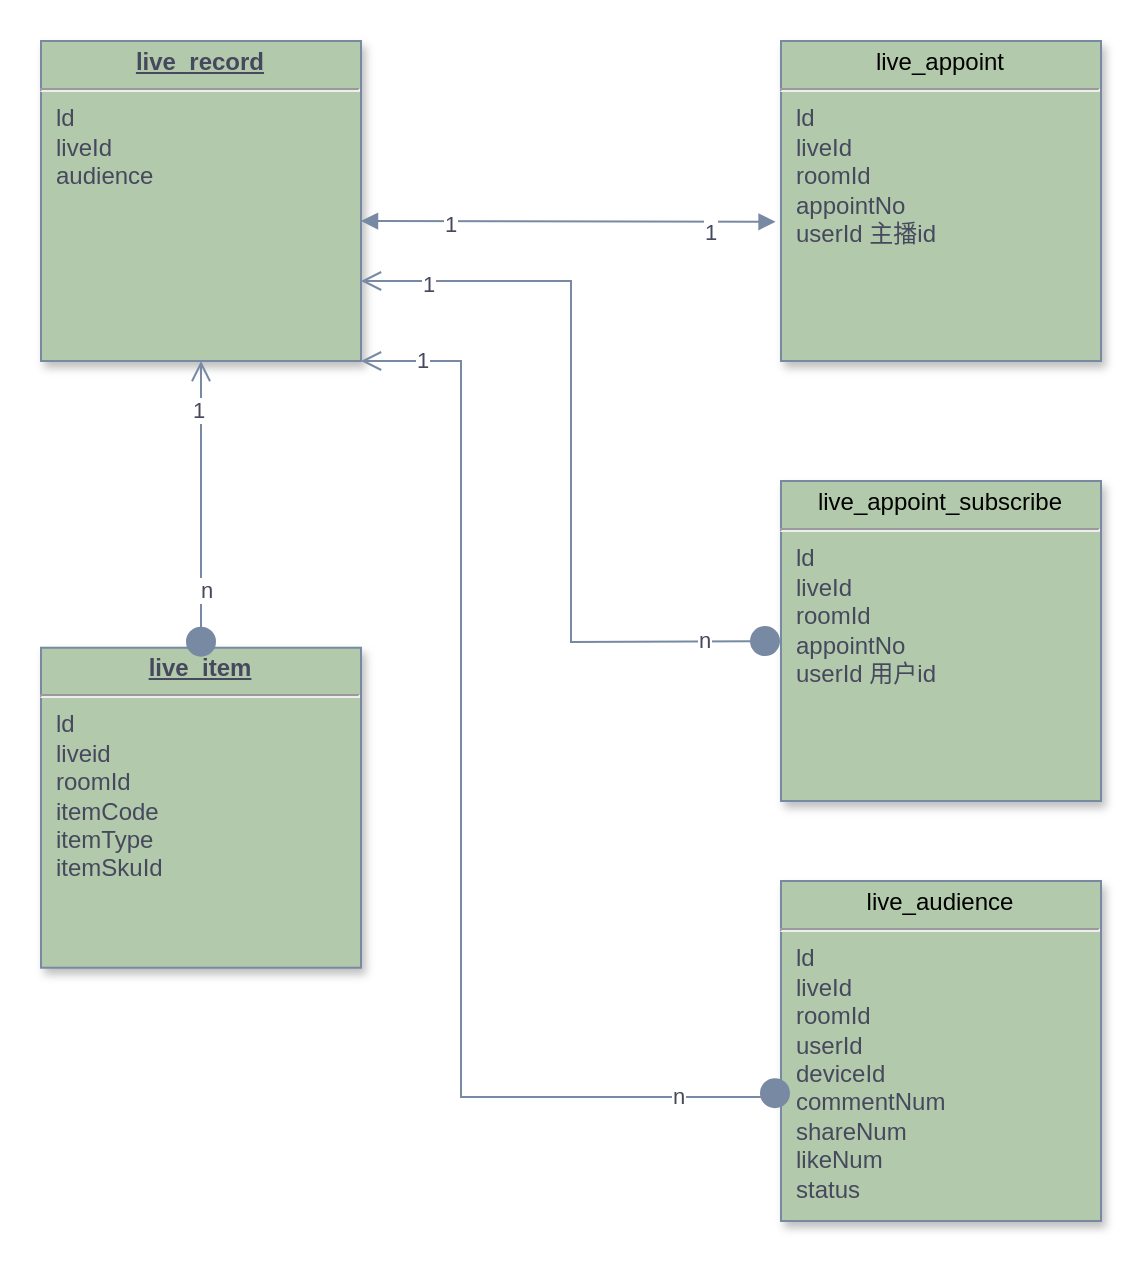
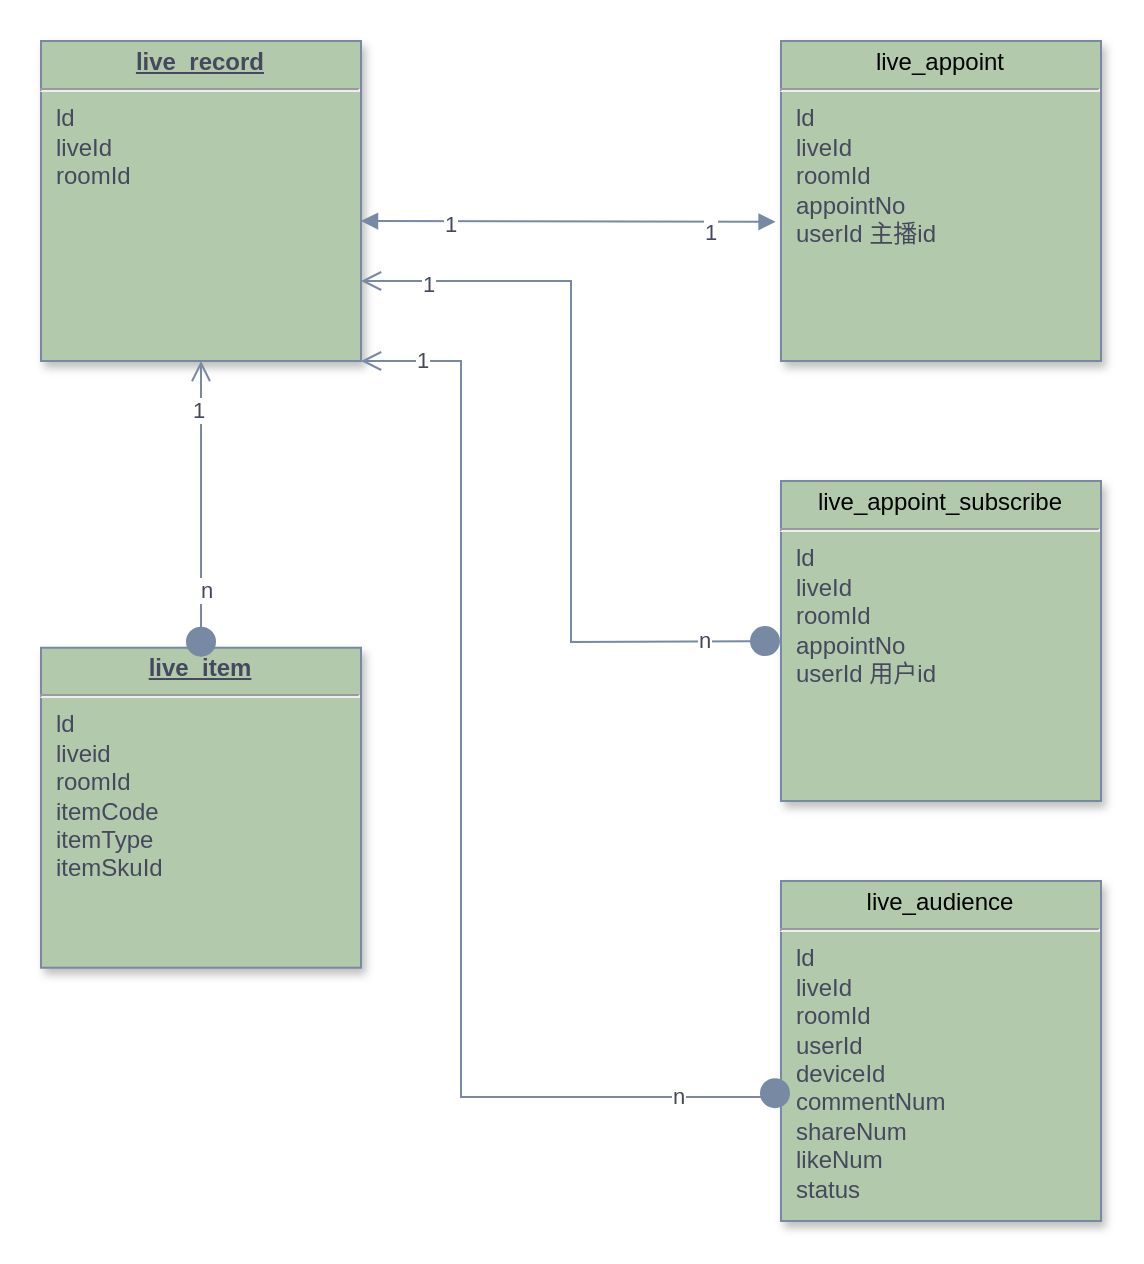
  <mxCell id="0" />
  <mxCell id="1" parent="0" />
  <mxCell id="2" value="&lt;p style=&quot;margin: 4px 0px 0px; text-align: center;&quot;&gt;&lt;b&gt;&lt;u&gt;live_item&lt;/u&gt;&lt;/b&gt;&lt;br&gt;&lt;/p&gt;&lt;hr&gt;&lt;p style=&quot;margin: 0px; margin-left: 8px;&quot;&gt;ld&lt;/p&gt;&lt;p style=&quot;margin: 0px; margin-left: 8px;&quot;&gt;liveid&lt;/p&gt;&lt;p style=&quot;margin: 0px; margin-left: 8px;&quot;&gt;roomId&lt;/p&gt;&lt;p style=&quot;margin: 0px; margin-left: 8px;&quot;&gt;itemCode&lt;/p&gt;&lt;p style=&quot;margin: 0px; margin-left: 8px;&quot;&gt;itemType&lt;/p&gt;&lt;p style=&quot;margin: 0px; margin-left: 8px;&quot;&gt;itemSkuId&lt;/p&gt;" style="verticalAlign=top;align=left;overflow=fill;fontSize=12;fontFamily=Helvetica;html=1;strokeColor=#788AA3;shadow=1;fillColor=#B2C9AB;fontColor=#46495D;" parent="1" vertex="1"><mxGeometry x="20" y="323.36" width="160" height="160" as="geometry" /></mxCell>
- <mxCell id="3" value="&lt;p style=&quot;margin: 4px 0px 0px; text-align: center;&quot;&gt;&lt;b&gt;&lt;u&gt;live_record&lt;/u&gt;&lt;/b&gt;&lt;br&gt;&lt;/p&gt;&lt;hr&gt;&lt;p style=&quot;margin: 0px; margin-left: 8px;&quot;&gt;ld&lt;/p&gt;&lt;p style=&quot;margin: 0px; margin-left: 8px;&quot;&gt;liveId&lt;/p&gt;&lt;p style=&quot;margin: 0px; margin-left: 8px;&quot;&gt;audience&lt;/p&gt;&lt;p style=&quot;margin: 0px; margin-left: 8px;&quot;&gt;&lt;br&gt;&lt;/p&gt;" style="verticalAlign=top;align=left;overflow=fill;fontSize=12;fontFamily=Helvetica;html=1;strokeColor=#788AA3;shadow=1;fillColor=#B2C9AB;fontColor=#46495D;" parent="1" vertex="1"><mxGeometry x="20" y="20" width="160" height="160" as="geometry" /></mxCell>
+ <mxCell id="3" value="&lt;p style=&quot;margin: 4px 0px 0px; text-align: center;&quot;&gt;&lt;b&gt;&lt;u&gt;live_record&lt;/u&gt;&lt;/b&gt;&lt;br&gt;&lt;/p&gt;&lt;hr&gt;&lt;p style=&quot;margin: 0px; margin-left: 8px;&quot;&gt;ld&lt;/p&gt;&lt;p style=&quot;margin: 0px; margin-left: 8px;&quot;&gt;liveId&lt;/p&gt;&lt;p style=&quot;margin: 0px; margin-left: 8px;&quot;&gt;roomId&lt;/p&gt;&lt;p style=&quot;margin: 0px; margin-left: 8px;&quot;&gt;&lt;br&gt;&lt;/p&gt;" style="verticalAlign=top;align=left;overflow=fill;fontSize=12;fontFamily=Helvetica;html=1;strokeColor=#788AA3;shadow=1;fillColor=#B2C9AB;fontColor=#46495D;" parent="1" vertex="1"><mxGeometry x="20" y="20" width="160" height="160" as="geometry" /></mxCell>
  <mxCell id="4" value="" style="html=1;verticalAlign=bottom;startArrow=circle;startFill=1;endArrow=open;startSize=6;endSize=8;rounded=0;entryX=0.5;entryY=1;entryDx=0;entryDy=0;strokeColor=#788AA3;fontColor=#46495D;" parent="1" target="3" edge="1"><mxGeometry width="80" relative="1" as="geometry"><mxPoint x="100" y="328.36" as="sourcePoint" /><mxPoint x="180" y="318.36" as="targetPoint" /></mxGeometry></mxCell>
  <mxCell id="5" value="1" style="edgeLabel;html=1;align=center;verticalAlign=middle;resizable=0;points=[];fontColor=#46495D;" parent="4" vertex="1" connectable="0"><mxGeometry x="0.668" y="2" relative="1" as="geometry"><mxPoint as="offset" /></mxGeometry></mxCell>
  <mxCell id="6" value="n" style="edgeLabel;html=1;align=center;verticalAlign=middle;resizable=0;points=[];fontColor=#46495D;" parent="4" vertex="1" connectable="0"><mxGeometry x="-0.548" y="-2" relative="1" as="geometry"><mxPoint as="offset" /></mxGeometry></mxCell>
  <mxCell id="7" value="&lt;p style=&quot;margin: 4px 0px 0px; text-align: center;&quot;&gt;&lt;span style=&quot;color: rgb(0, 0, 0); text-align: left;&quot;&gt;live_appoint&lt;/span&gt;&lt;br&gt;&lt;/p&gt;&lt;hr&gt;&lt;p style=&quot;margin: 0px; margin-left: 8px;&quot;&gt;ld&lt;/p&gt;&lt;p style=&quot;margin: 0px; margin-left: 8px;&quot;&gt;liveId&lt;/p&gt;&lt;p style=&quot;margin: 0px; margin-left: 8px;&quot;&gt;roomId&lt;/p&gt;&lt;p style=&quot;margin: 0px; margin-left: 8px;&quot;&gt;appointNo&lt;/p&gt;&lt;p style=&quot;margin: 0px; margin-left: 8px;&quot;&gt;userId 主播id&lt;/p&gt;&lt;p style=&quot;margin: 0px; margin-left: 8px;&quot;&gt;&lt;br&gt;&lt;/p&gt;" style="verticalAlign=top;align=left;overflow=fill;fontSize=12;fontFamily=Helvetica;html=1;strokeColor=#788AA3;shadow=1;fillColor=#B2C9AB;fontColor=#46495D;" parent="1" vertex="1"><mxGeometry x="390" y="20" width="160" height="160" as="geometry" /></mxCell>
  <mxCell id="8" value="&lt;p style=&quot;margin: 4px 0px 0px; text-align: center;&quot;&gt;&lt;span style=&quot;color: rgb(0, 0, 0); text-align: left;&quot;&gt;live_appoint_subscribe&lt;/span&gt;&lt;br&gt;&lt;/p&gt;&lt;hr&gt;&lt;p style=&quot;margin: 0px; margin-left: 8px;&quot;&gt;ld&lt;/p&gt;&lt;p style=&quot;margin: 0px; margin-left: 8px;&quot;&gt;liveId&lt;/p&gt;&lt;p style=&quot;margin: 0px; margin-left: 8px;&quot;&gt;roomId&lt;/p&gt;&lt;p style=&quot;margin: 0px; margin-left: 8px;&quot;&gt;appointNo&lt;/p&gt;&lt;p style=&quot;margin: 0px; margin-left: 8px;&quot;&gt;userId 用户id&lt;/p&gt;&lt;p style=&quot;margin: 0px; margin-left: 8px;&quot;&gt;&lt;br&gt;&lt;/p&gt;" style="verticalAlign=top;align=left;overflow=fill;fontSize=12;fontFamily=Helvetica;html=1;strokeColor=#788AA3;shadow=1;fillColor=#B2C9AB;fontColor=#46495D;" parent="1" vertex="1"><mxGeometry x="390" y="240" width="160" height="160" as="geometry" /></mxCell>
  <mxCell id="9" value="" style="endArrow=block;startArrow=block;endFill=1;startFill=1;html=1;rounded=0;entryX=-0.017;entryY=0.565;entryDx=0;entryDy=0;entryPerimeter=0;strokeColor=#788AA3;fontColor=#46495D;" parent="1" target="7" edge="1"><mxGeometry width="160" relative="1" as="geometry"><mxPoint x="180" y="110" as="sourcePoint" /><mxPoint x="340" y="110" as="targetPoint" /></mxGeometry></mxCell>
  <mxCell id="10" value="1" style="edgeLabel;html=1;align=center;verticalAlign=middle;resizable=0;points=[];fontColor=#46495D;" parent="9" vertex="1" connectable="0"><mxGeometry x="-0.568" y="-1" relative="1" as="geometry"><mxPoint as="offset" /></mxGeometry></mxCell>
  <mxCell id="11" value="1" style="edgeLabel;html=1;align=center;verticalAlign=middle;resizable=0;points=[];fontColor=#46495D;" parent="9" vertex="1" connectable="0"><mxGeometry x="0.685" y="-5" relative="1" as="geometry"><mxPoint as="offset" /></mxGeometry></mxCell>
  <mxCell id="12" value="" style="html=1;verticalAlign=bottom;startArrow=circle;startFill=1;endArrow=open;startSize=6;endSize=8;rounded=0;entryX=1;entryY=0.75;entryDx=0;entryDy=0;edgeStyle=orthogonalEdgeStyle;strokeColor=#788AA3;fontColor=#46495D;" parent="1" target="3" edge="1"><mxGeometry width="80" relative="1" as="geometry"><mxPoint x="390" y="320" as="sourcePoint" /><mxPoint x="260" y="150" as="targetPoint" /></mxGeometry></mxCell>
  <mxCell id="13" value="1" style="edgeLabel;html=1;align=center;verticalAlign=middle;resizable=0;points=[];fontColor=#46495D;" parent="12" vertex="1" connectable="0"><mxGeometry x="0.826" y="1" relative="1" as="geometry"><mxPoint as="offset" /></mxGeometry></mxCell>
  <mxCell id="14" value="n" style="edgeLabel;html=1;align=center;verticalAlign=middle;resizable=0;points=[];fontColor=#46495D;" parent="12" vertex="1" connectable="0"><mxGeometry x="-0.798" y="-1" relative="1" as="geometry"><mxPoint x="1" as="offset" /></mxGeometry></mxCell>
  <mxCell id="15" value="&lt;p style=&quot;margin: 4px 0px 0px; text-align: center;&quot;&gt;&lt;span style=&quot;color: rgb(0, 0, 0); text-align: left;&quot;&gt;live_audience&lt;/span&gt;&lt;br&gt;&lt;/p&gt;&lt;hr&gt;&lt;p style=&quot;margin: 0px; margin-left: 8px;&quot;&gt;ld&lt;/p&gt;&lt;p style=&quot;margin: 0px; margin-left: 8px;&quot;&gt;liveId&lt;/p&gt;&lt;p style=&quot;margin: 0px; margin-left: 8px;&quot;&gt;roomId&lt;/p&gt;&lt;p style=&quot;margin: 0px; margin-left: 8px;&quot;&gt;userId&lt;/p&gt;&lt;p style=&quot;margin: 0px; margin-left: 8px;&quot;&gt;deviceId&lt;/p&gt;&lt;p style=&quot;margin: 0px; margin-left: 8px;&quot;&gt;commentNum&lt;br&gt;&lt;/p&gt;&lt;p style=&quot;margin: 0px; margin-left: 8px;&quot;&gt;shareNum&lt;/p&gt;&lt;p style=&quot;margin: 0px; margin-left: 8px;&quot;&gt;likeNum&lt;/p&gt;&lt;p style=&quot;margin: 0px; margin-left: 8px;&quot;&gt;status&lt;/p&gt;" style="verticalAlign=top;align=left;overflow=fill;fontSize=12;fontFamily=Helvetica;html=1;strokeColor=#788AA3;shadow=1;fillColor=#B2C9AB;fontColor=#46495D;" parent="1" vertex="1"><mxGeometry x="390" y="440" width="160" height="170" as="geometry" /></mxCell>
  <mxCell id="16" value="" style="html=1;verticalAlign=bottom;startArrow=circle;startFill=1;endArrow=open;startSize=6;endSize=8;rounded=0;entryX=1;entryY=1;entryDx=0;entryDy=0;exitX=-0.019;exitY=0.577;exitDx=0;exitDy=0;exitPerimeter=0;edgeStyle=orthogonalEdgeStyle;strokeColor=#788AA3;fontColor=#46495D;" parent="1" source="15" target="3" edge="1"><mxGeometry width="80" relative="1" as="geometry"><mxPoint x="400" y="330" as="sourcePoint" /><mxPoint x="190" y="170" as="targetPoint" /><Array as="points"><mxPoint x="387" y="548" /><mxPoint x="230" y="548" /><mxPoint x="230" y="180" /></Array></mxGeometry></mxCell>
  <mxCell id="17" value="1" style="edgeLabel;html=1;align=center;verticalAlign=middle;resizable=0;points=[];fontColor=#46495D;" parent="16" vertex="1" connectable="0"><mxGeometry x="0.826" y="1" relative="1" as="geometry"><mxPoint x="-19" y="-1" as="offset" /></mxGeometry></mxCell>
  <mxCell id="18" value="n" style="edgeLabel;html=1;align=center;verticalAlign=middle;resizable=0;points=[];fontColor=#46495D;" parent="16" vertex="1" connectable="0"><mxGeometry x="-0.798" y="-1" relative="1" as="geometry"><mxPoint x="1" as="offset" /></mxGeometry></mxCell>
